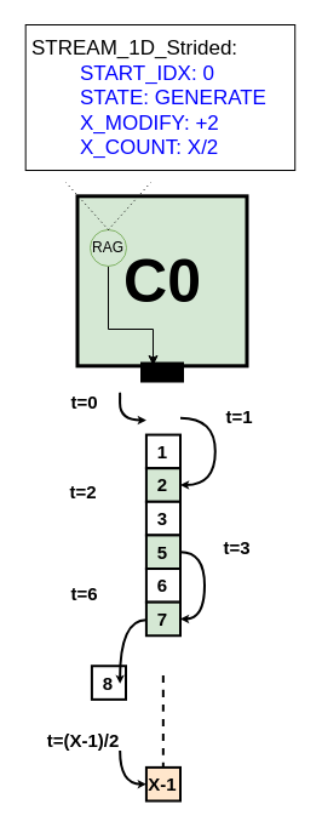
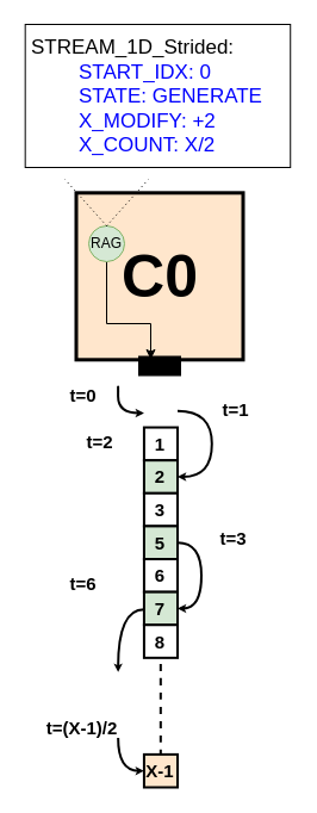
  <mxCell id="0" />
  <mxCell id="1" parent="0" />
- <mxCell id="2" value="C0" style="whiteSpace=wrap;html=1;aspect=fixed;fillColor=#d5e8d4;strokeColor=#000000;strokeWidth=3;fontSize=50;fontStyle=1" vertex="1" parent="1"><mxGeometry x="63.5" y="161.31" width="140" height="140" as="geometry" /></mxCell>
+ <mxCell id="2" value="C0" style="whiteSpace=wrap;html=1;aspect=fixed;fillColor=#ffe6cc;strokeColor=#000000;strokeWidth=3;fontSize=50;fontStyle=1;" vertex="1" parent="1"><mxGeometry x="63.5" y="161.31" width="140" height="140" as="geometry" /></mxCell>
  <mxCell id="3" value="" style="rounded=0;whiteSpace=wrap;html=1;fontSize=50;fontColor=#000000;strokeColor=#000000;strokeWidth=6;fillColor=#000000;" vertex="1" parent="1"><mxGeometry x="118.5" y="301" width="30" height="11" as="geometry" /></mxCell>
  <mxCell id="4" style="edgeStyle=orthogonalEdgeStyle;rounded=0;orthogonalLoop=1;jettySize=auto;html=1;entryX=0.25;entryY=0;entryDx=0;entryDy=0;" edge="1" parent="1" source="5" target="3"><mxGeometry relative="1" as="geometry"><Array as="points"><mxPoint x="89.5" y="271" /><mxPoint x="126.5" y="271" /><mxPoint x="126.5" y="301" /></Array><mxPoint x="127.435" y="224.212" as="targetPoint" /></mxGeometry></mxCell>
  <mxCell id="5" value="RAG" style="ellipse;whiteSpace=wrap;html=1;aspect=fixed;sketch=0;fillColor=#d5e8d4;strokeColor=#82b366;" vertex="1" parent="1"><mxGeometry x="74" y="189" width="30" height="30" as="geometry" /></mxCell>
  <mxCell id="6" value="" style="endArrow=none;dashed=1;html=1;dashPattern=1 3;strokeWidth=1;exitX=0.5;exitY=0;exitDx=0;exitDy=0;jumpSize=0;" edge="1" parent="1" source="5"><mxGeometry width="50" height="50" relative="1" as="geometry"><mxPoint x="174" y="240" as="sourcePoint" /><mxPoint x="54" y="150" as="targetPoint" /></mxGeometry></mxCell>
  <mxCell id="7" value="" style="endArrow=none;dashed=1;html=1;dashPattern=1 3;strokeWidth=1;exitX=0.5;exitY=0;exitDx=0;exitDy=0;jumpSize=0;" edge="1" parent="1" source="5"><mxGeometry width="50" height="50" relative="1" as="geometry"><mxPoint x="99" y="199" as="sourcePoint" /><mxPoint x="124" y="150" as="targetPoint" /></mxGeometry></mxCell>
  <mxCell id="8" value="&lt;br style=&quot;font-size: 17px&quot;&gt;STREAM_1D_Strided:&lt;br style=&quot;font-size: 17px&quot;&gt;&#09;&lt;blockquote style=&quot;margin: 0px 0px 0px 40px ; border: none ; padding: 0px ; font-size: 17px&quot;&gt;&lt;font color=&quot;#0000ff&quot; style=&quot;font-size: 17px&quot;&gt;START_IDX: 0&lt;br style=&quot;font-size: 17px&quot;&gt;STATE: GENERATE&lt;br style=&quot;font-size: 17px&quot;&gt;X_MODIFY: +2&lt;br style=&quot;font-size: 17px&quot;&gt;X_COUNT: X/2&lt;/font&gt;&lt;/blockquote&gt;&lt;font color=&quot;#0000ff&quot; style=&quot;font-size: 17px&quot;&gt;&lt;span style=&quot;font-size: 17px&quot;&gt;&#09;&lt;/span&gt;&lt;br style=&quot;font-size: 17px&quot;&gt;&lt;/font&gt;&lt;span style=&quot;font-size: 17px&quot;&gt;&#09;&lt;/span&gt;" style="text;html=1;strokeColor=default;fillColor=none;spacing=5;spacingTop=-20;whiteSpace=wrap;overflow=hidden;rounded=0;sketch=0;fontSize=17;" vertex="1" parent="1"><mxGeometry x="20.69" y="20" width="222.54" height="120" as="geometry" /></mxCell>
  <mxCell id="9" value="t=1" style="text;html=1;align=center;verticalAlign=middle;resizable=0;points=[];autosize=1;strokeColor=none;fillColor=none;fontSize=15;fontStyle=1" vertex="1" parent="1"><mxGeometry x="176.54" y="333.01" width="40" height="20" as="geometry" /></mxCell>
  <mxCell id="10" value="" style="group" vertex="1" connectable="0" parent="1"><mxGeometry x="48" y="318" width="165" height="342" as="geometry" /></mxCell>
  <mxCell id="11" value="t=3" style="text;html=1;align=center;verticalAlign=middle;resizable=0;points=[];autosize=1;strokeColor=none;fillColor=none;fontSize=15;fontStyle=1" vertex="1" parent="10"><mxGeometry x="126.688" y="122.91" width="40" height="20" as="geometry" /></mxCell>
  <mxCell id="12" value="t=0" style="text;html=1;align=center;verticalAlign=middle;resizable=0;points=[];autosize=1;strokeColor=none;fillColor=none;fontSize=15;fontStyle=1" vertex="1" parent="10"><mxGeometry x="0.958" y="3.457" width="40" height="20" as="geometry" /></mxCell>
- <mxCell id="13" value="t=2" style="text;html=1;align=center;verticalAlign=middle;resizable=0;points=[];autosize=1;strokeColor=none;fillColor=none;fontSize=15;fontStyle=1" vertex="1" parent="10"><mxGeometry y="76.975" width="40" height="20" as="geometry" /></mxCell>
+ <mxCell id="13" value="t=2" style="text;html=1;align=center;verticalAlign=middle;resizable=0;points=[];autosize=1;strokeColor=none;fillColor=none;fontSize=15;fontStyle=1" vertex="1" parent="10"><mxGeometry x="15" y="41.975" width="40" height="20" as="geometry" /></mxCell>
  <mxCell id="14" value="t=6" style="text;html=1;align=center;verticalAlign=middle;resizable=0;points=[];autosize=1;strokeColor=none;fillColor=none;fontSize=15;fontStyle=1" vertex="1" parent="10"><mxGeometry x="0.958" y="160.971" width="40" height="20" as="geometry" /></mxCell>
  <mxCell id="15" style="edgeStyle=orthogonalEdgeStyle;curved=1;orthogonalLoop=1;jettySize=auto;html=1;entryX=1;entryY=0.5;entryDx=0;entryDy=0;fontSize=15;endSize=1;strokeWidth=2;" edge="1" parent="10" target="17"><mxGeometry relative="1" as="geometry"><mxPoint x="100.505" y="26.213" as="sourcePoint" /><mxPoint x="100.505" y="53.845" as="targetPoint" /><Array as="points"><mxPoint x="129.303" y="25.832" /><mxPoint x="129.303" y="81.058" /><mxPoint x="99.803" y="81.058" /></Array></mxGeometry></mxCell>
  <mxCell id="16" value="1" style="rounded=0;whiteSpace=wrap;html=1;fontSize=15;strokeWidth=2;fontStyle=1;" vertex="1" parent="10"><mxGeometry x="72.41" y="40.066" width="28.095" height="27.613" as="geometry" /></mxCell>
  <mxCell id="17" value="2" style="rounded=0;whiteSpace=wrap;html=1;fontSize=15;strokeWidth=2;fontStyle=1;fillColor=#d5e8d4;strokeColor=#000000;" vertex="1" parent="10"><mxGeometry x="72.41" y="67.679" width="28.095" height="27.613" as="geometry" /></mxCell>
  <mxCell id="18" value="3" style="rounded=0;whiteSpace=wrap;html=1;fontSize=15;strokeWidth=2;fontStyle=1;" vertex="1" parent="10"><mxGeometry x="72.41" y="95.292" width="28.095" height="27.613" as="geometry" /></mxCell>
  <mxCell id="19" value="5" style="rounded=0;whiteSpace=wrap;html=1;fontSize=15;strokeWidth=2;fontStyle=1;fillColor=#d5e8d4;strokeColor=#000000;" vertex="1" parent="10"><mxGeometry x="72.41" y="122.905" width="28.095" height="27.613" as="geometry" /></mxCell>
  <mxCell id="20" value="6" style="rounded=0;whiteSpace=wrap;html=1;fontSize=15;strokeWidth=2;fontStyle=1;" vertex="1" parent="10"><mxGeometry x="72.41" y="150.518" width="28.095" height="27.613" as="geometry" /></mxCell>
  <mxCell id="21" value="7" style="rounded=0;whiteSpace=wrap;html=1;fontSize=15;strokeWidth=2;fontStyle=1;fillColor=#d5e8d4;strokeColor=#000000;" vertex="1" parent="10"><mxGeometry x="72.41" y="178.131" width="28.095" height="27.613" as="geometry" /></mxCell>
- <mxCell id="22" value="8" style="rounded=0;whiteSpace=wrap;html=1;fontSize=15;strokeWidth=2;fontStyle=1" vertex="1" parent="10"><mxGeometry x="27.41" y="230.744" width="28.095" height="27.613" as="geometry" /></mxCell>
+ <mxCell id="22" value="8" style="rounded=0;whiteSpace=wrap;html=1;fontSize=15;strokeWidth=2;fontStyle=1" vertex="1" parent="10"><mxGeometry x="72.41" y="205.744" width="28.095" height="27.613" as="geometry" /></mxCell>
  <mxCell id="23" style="edgeStyle=orthogonalEdgeStyle;curved=1;orthogonalLoop=1;jettySize=auto;html=1;entryX=0;entryY=0.5;entryDx=0;entryDy=0;fontSize=15;strokeWidth=2;endSize=1;" edge="1" parent="10"><mxGeometry relative="1" as="geometry"><mxPoint x="50.636" y="10.645" as="sourcePoint" /><mxPoint x="72.41" y="28.041" as="targetPoint" /><Array as="points"><mxPoint x="50.636" /><mxPoint x="50.636" y="27.613" /></Array></mxGeometry></mxCell>
  <mxCell id="24" value="" style="endArrow=none;dashed=1;html=1;fontSize=15;endSize=1;strokeWidth=2;curved=1;" edge="1" parent="10"><mxGeometry width="50" height="50" relative="1" as="geometry"><mxPoint x="86.331" y="316.196" as="sourcePoint" /><mxPoint x="86.331" y="233.357" as="targetPoint" /></mxGeometry></mxCell>
  <mxCell id="25" style="edgeStyle=orthogonalEdgeStyle;curved=1;orthogonalLoop=1;jettySize=auto;html=1;exitX=1;exitY=0.5;exitDx=0;exitDy=0;entryX=1;entryY=0.5;entryDx=0;entryDy=0;fontSize=15;endSize=1;strokeWidth=2;" edge="1" parent="10" source="19" target="21"><mxGeometry relative="1" as="geometry" /></mxCell>
  <mxCell id="26" style="edgeStyle=orthogonalEdgeStyle;curved=1;orthogonalLoop=1;jettySize=auto;html=1;fontSize=15;strokeWidth=2;endSize=1;" edge="1" parent="10"><mxGeometry relative="1" as="geometry"><mxPoint x="72.41" y="192.83" as="sourcePoint" /><mxPoint x="50.636" y="245.355" as="targetPoint" /><Array as="points"><mxPoint x="50.636" y="192.421" /></Array></mxGeometry></mxCell>
  <mxCell id="27" value="X-1" style="rounded=0;whiteSpace=wrap;html=1;fontSize=15;strokeWidth=2;fontStyle=1;fillColor=#ffe6cc;strokeColor=#000000;" vertex="1" parent="10"><mxGeometry x="72.41" y="314.387" width="28.095" height="27.613" as="geometry" /></mxCell>
  <mxCell id="28" style="edgeStyle=orthogonalEdgeStyle;curved=1;orthogonalLoop=1;jettySize=auto;html=1;fontSize=15;strokeWidth=2;endSize=1;entryX=0;entryY=0.5;entryDx=0;entryDy=0;" edge="1" parent="10" target="27"><mxGeometry relative="1" as="geometry"><mxPoint x="50.636" y="300.581" as="sourcePoint" /><mxPoint x="13.058" y="342.0" as="targetPoint" /><Array as="points"><mxPoint x="50.636" y="328.194" /></Array></mxGeometry></mxCell>
  <mxCell id="29" value="t=(X-1)/2" style="text;html=1;align=center;verticalAlign=middle;resizable=0;points=[];autosize=1;strokeColor=none;fillColor=none;fontSize=15;fontStyle=1" vertex="1" parent="10"><mxGeometry x="-20" y="282.0" width="80" height="20" as="geometry" /></mxCell>
